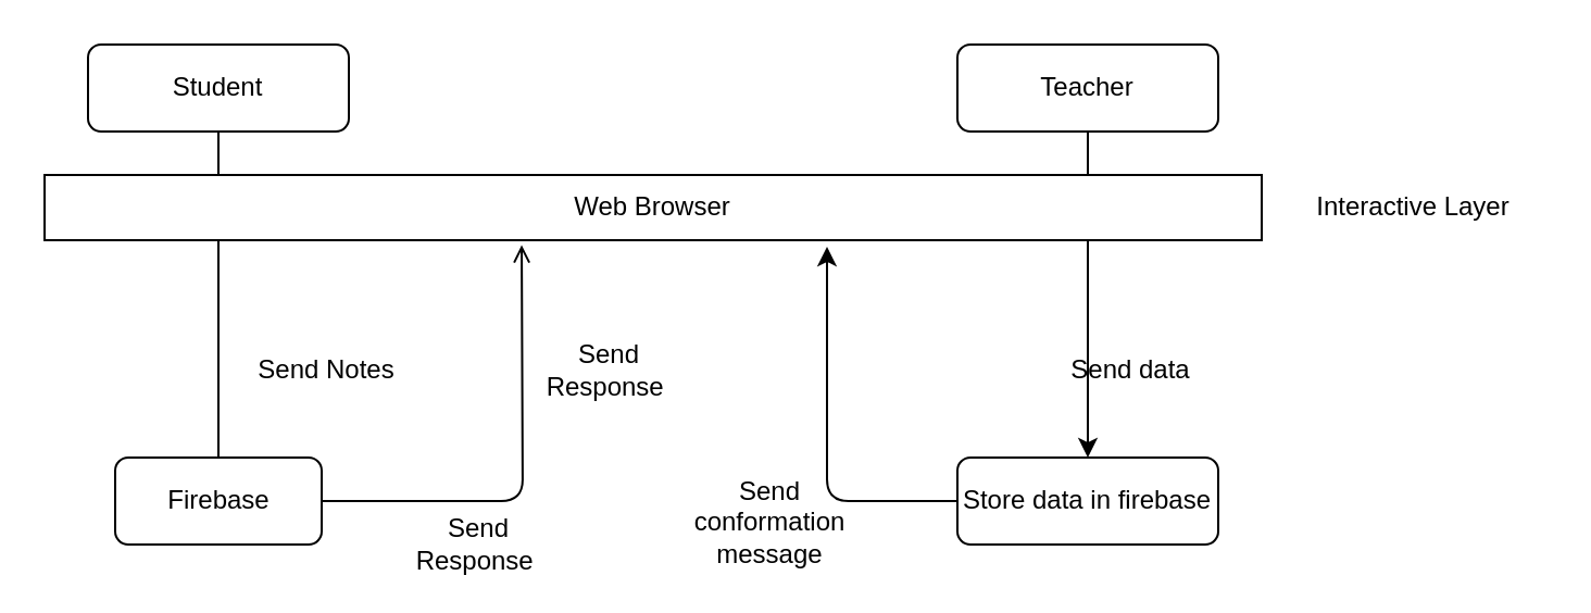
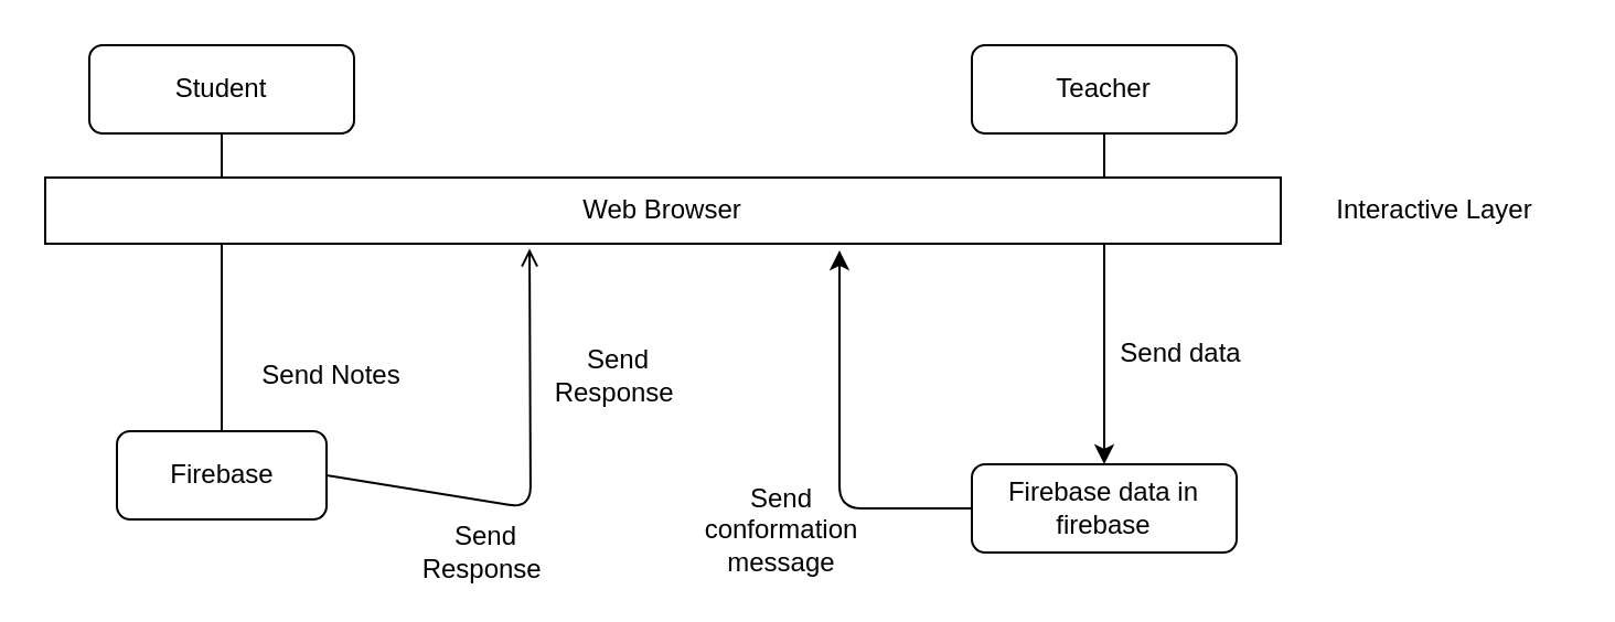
  <mxCell id="0" />
  <mxCell id="1" parent="0" />
  <mxCell id="2" value="Student" style="rounded=1;whiteSpace=wrap;html=1;" vertex="1" parent="1"><mxGeometry x="40" y="20" width="120" height="40" as="geometry" /></mxCell>
  <mxCell id="3" value="Teacher" style="rounded=1;whiteSpace=wrap;html=1;" vertex="1" parent="1"><mxGeometry x="440" y="20" width="120" height="40" as="geometry" /></mxCell>
  <mxCell id="4" value="Send Notes" style="text;html=1;strokeColor=none;fillColor=none;align=center;verticalAlign=middle;whiteSpace=wrap;rounded=0;" vertex="1" parent="1"><mxGeometry x="100" y="160" width="100" height="20" as="geometry" /></mxCell>
- <mxCell id="5" value="Firebase" style="rounded=1;whiteSpace=wrap;html=1;" vertex="1" parent="1"><mxGeometry x="52.5" y="210" width="95" height="40" as="geometry" /></mxCell>
+ <mxCell id="5" value="Firebase" style="rounded=1;whiteSpace=wrap;html=1;" vertex="1" parent="1"><mxGeometry x="52.5" y="195" width="95" height="40" as="geometry" /></mxCell>
  <mxCell id="6" value="" style="endArrow=none;html=1;exitX=0.5;exitY=1;exitDx=0;exitDy=0;entryX=0.5;entryY=0;entryDx=0;entryDy=0;" edge="1" parent="1" source="2" target="5"><mxGeometry width="50" height="50" relative="1" as="geometry"><mxPoint x="330" y="130" as="sourcePoint" /><mxPoint x="380" y="80" as="targetPoint" /></mxGeometry></mxCell>
  <mxCell id="7" value="" style="endArrow=classic;html=1;exitX=0.5;exitY=1;exitDx=0;exitDy=0;" edge="1" parent="1" source="3" target="13"><mxGeometry width="50" height="50" relative="1" as="geometry"><mxPoint x="330" y="130" as="sourcePoint" /><mxPoint x="500" y="190" as="targetPoint" /></mxGeometry></mxCell>
  <mxCell id="8" value="Web Browser" style="rounded=0;whiteSpace=wrap;html=1;" vertex="1" parent="1"><mxGeometry x="20" y="80" width="560" height="30" as="geometry" /></mxCell>
  <mxCell id="9" value="Interactive Layer" style="text;html=1;strokeColor=none;fillColor=none;align=center;verticalAlign=middle;whiteSpace=wrap;rounded=0;" vertex="1" parent="1"><mxGeometry x="590" y="85" width="120" height="20" as="geometry" /></mxCell>
  <mxCell id="10" value="" style="endArrow=open;html=1;exitX=1;exitY=0.5;exitDx=0;exitDy=0;entryX=0.392;entryY=1.073;entryDx=0;entryDy=0;entryPerimeter=0;" edge="1" parent="1" source="5" target="8"><mxGeometry width="50" height="50" relative="1" as="geometry"><mxPoint x="330" y="190" as="sourcePoint" /><mxPoint x="240" y="120" as="targetPoint" /><Array as="points"><mxPoint x="240" y="230" /></Array></mxGeometry></mxCell>
  <mxCell id="11" value="Send Response&amp;nbsp;" style="text;html=1;strokeColor=none;fillColor=none;align=center;verticalAlign=middle;whiteSpace=wrap;rounded=0;" vertex="1" parent="1"><mxGeometry x="200" y="240" width="40" height="20" as="geometry" /></mxCell>
  <mxCell id="12" value="Send Response&amp;nbsp;" style="text;html=1;strokeColor=none;fillColor=none;align=center;verticalAlign=middle;whiteSpace=wrap;rounded=0;" vertex="1" parent="1"><mxGeometry x="260" y="160" width="40" height="20" as="geometry" /></mxCell>
- <mxCell id="13" value="Store data in firebase" style="rounded=1;whiteSpace=wrap;html=1;" vertex="1" parent="1"><mxGeometry x="440" y="210" width="120" height="40" as="geometry" /></mxCell>
- <mxCell id="14" value="Send data" style="text;html=1;strokeColor=none;fillColor=none;align=center;verticalAlign=middle;whiteSpace=wrap;rounded=0;" vertex="1" parent="1"><mxGeometry x="485" y="160" width="70" height="20" as="geometry" /></mxCell>
+ <mxCell id="13" value="Firebase data in firebase" style="rounded=1;whiteSpace=wrap;html=1;" vertex="1" parent="1"><mxGeometry x="440" y="210" width="120" height="40" as="geometry" /></mxCell>
+ <mxCell id="14" value="Send data" style="text;html=1;strokeColor=none;fillColor=none;align=center;verticalAlign=middle;whiteSpace=wrap;rounded=0;" vertex="1" parent="1"><mxGeometry x="500" y="150" width="70" height="20" as="geometry" /></mxCell>
  <mxCell id="15" value="" style="endArrow=classic;html=1;exitX=0;exitY=0.5;exitDx=0;exitDy=0;" edge="1" parent="1" source="13"><mxGeometry width="50" height="50" relative="1" as="geometry"><mxPoint x="330" y="170" as="sourcePoint" /><mxPoint x="380" y="113" as="targetPoint" /><Array as="points"><mxPoint x="380" y="230" /></Array></mxGeometry></mxCell>
  <mxCell id="16" value="Send conformation message" style="text;html=1;strokeColor=none;fillColor=none;align=center;verticalAlign=middle;whiteSpace=wrap;rounded=0;" vertex="1" parent="1"><mxGeometry x="334" y="230" width="40" height="20" as="geometry" /></mxCell>
